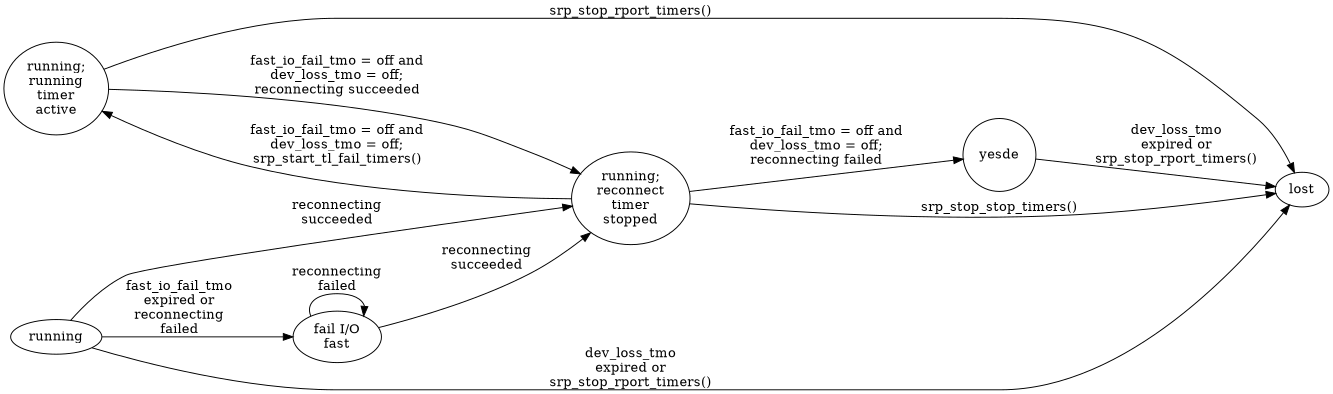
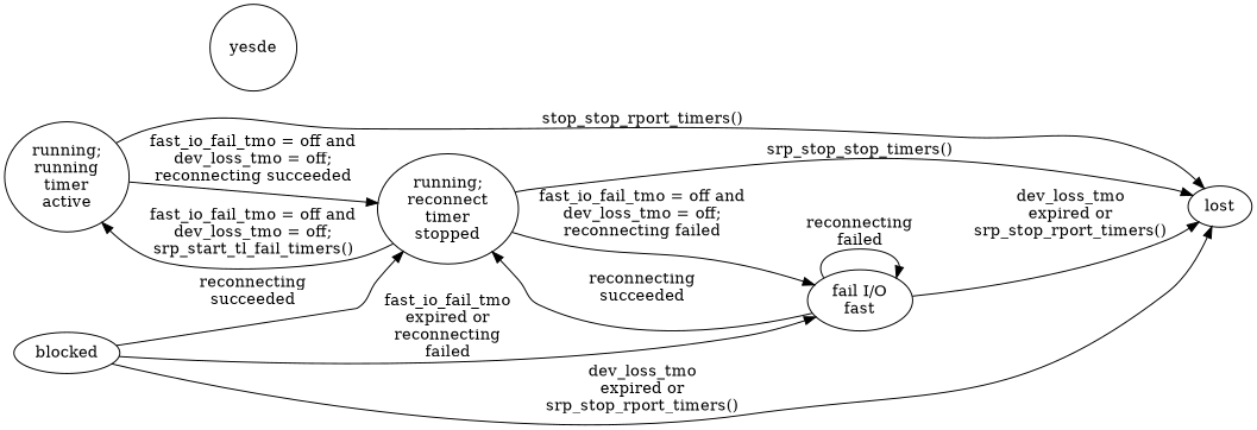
  digraph {
    rankdir=LR
    n1 [label="running;\nrunning\ntimer\nactive"]
    n2 [label="running;\nreconnect\ntimer\nstopped"]
    lost
    yesde [shape=circle]
    n5 [label="fail I/O\nfast"]
-   blocked [label=running]
+   blocked
    subgraph sub_1 {
      rank=min
      n1
    }
    n1 -> n2 [label="fast_io_fail_tmo = off and\ndev_loss_tmo = off;\nreconnecting succeeded"]
-   n1 -> lost [label="srp_stop_rport_timers()"]
+   n1 -> lost [label="stop_stop_rport_timers()"]
    n2 -> n1 [label="fast_io_fail_tmo = off and\ndev_loss_tmo = off;\nsrp_start_tl_fail_timers()"]
    n2 -> lost [label="srp_stop_stop_timers()"]
-   n2 -> yesde [label="fast_io_fail_tmo = off and\ndev_loss_tmo = off;\nreconnecting failed\n"]
+   n2 -> n5 [label="fast_io_fail_tmo = off and\ndev_loss_tmo = off;\nreconnecting failed\n"]
    n5 -> n2 [label="reconnecting\nsucceeded"]
-   yesde -> lost [label="dev_loss_tmo\nexpired or\nsrp_stop_rport_timers()"]
+   n5 -> lost [label="dev_loss_tmo\nexpired or\nsrp_stop_rport_timers()"]
    n5 -> n5 [label="reconnecting\nfailed"]
    blocked -> n2 [label="reconnecting\nsucceeded"]
    blocked -> lost [label="dev_loss_tmo\nexpired or\nsrp_stop_rport_timers()"]
    blocked -> n5 [label="fast_io_fail_tmo\nexpired or\nreconnecting\nfailed"]
  }
